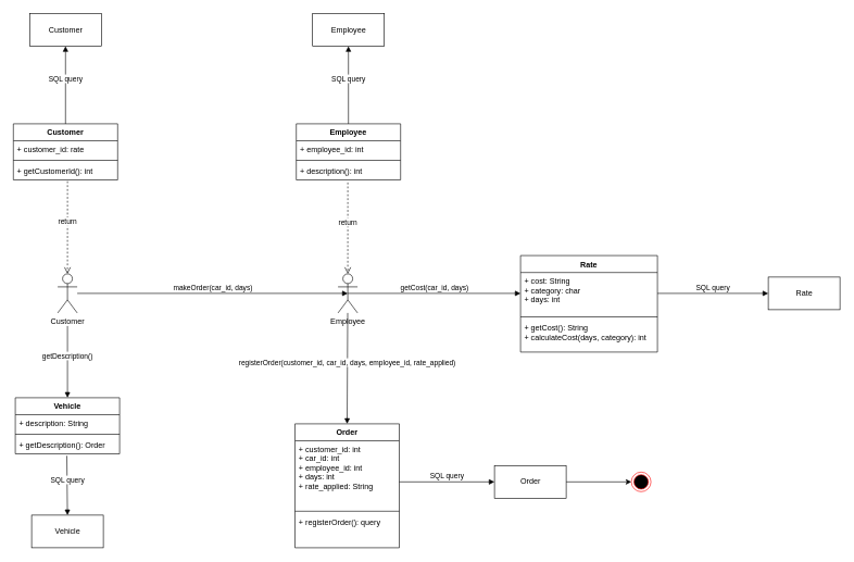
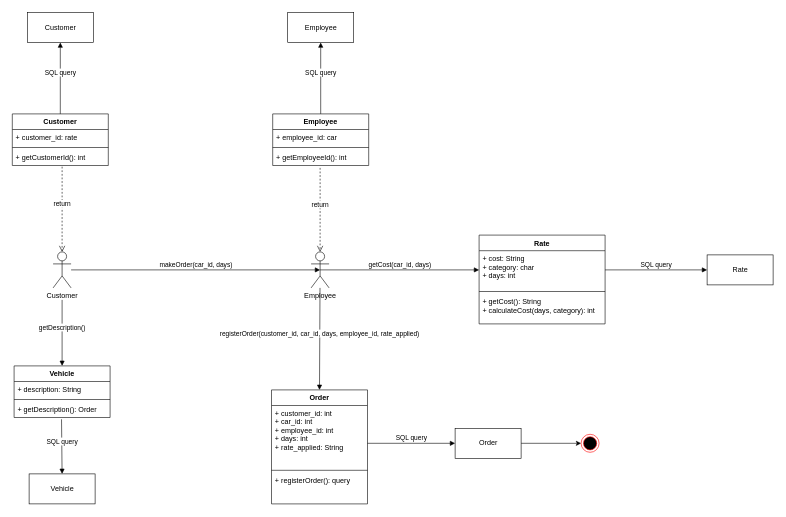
  <mxCell id="0" />
  <mxCell id="1" parent="0" />
  <mxCell id="2" style="edgeStyle=orthogonalEdgeStyle;rounded=0;orthogonalLoop=1;jettySize=auto;html=1;entryX=0;entryY=0.5;entryDx=0;entryDy=0;" edge="1" parent="1" source="3" target="41"><mxGeometry relative="1" as="geometry" /></mxCell>
  <mxCell id="3" value="Order" style="html=1;" vertex="1" parent="1"><mxGeometry x="758" y="713" width="110" height="50" as="geometry" /></mxCell>
  <mxCell id="4" value="Customer" style="shape=umlActor;verticalLabelPosition=bottom;verticalAlign=top;html=1;" vertex="1" parent="1"><mxGeometry x="88" y="419" width="30" height="60" as="geometry" /></mxCell>
  <mxCell id="5" value="makeOrder(car_id, days)" style="html=1;verticalAlign=bottom;endArrow=block;entryX=0.5;entryY=0.5;entryDx=0;entryDy=0;entryPerimeter=0;" edge="1" parent="1" target="14"><mxGeometry width="80" relative="1" as="geometry"><mxPoint x="118" y="449" as="sourcePoint" /><mxPoint x="258" y="449" as="targetPoint" /></mxGeometry></mxCell>
  <mxCell id="6" value="getDescription()" style="html=1;verticalAlign=bottom;endArrow=block;entryX=0.5;entryY=0;entryDx=0;entryDy=0;" edge="1" parent="1" target="7"><mxGeometry width="80" relative="1" as="geometry"><mxPoint x="103" y="499" as="sourcePoint" /><mxPoint x="168" y="529" as="targetPoint" /></mxGeometry></mxCell>
  <mxCell id="7" value="Vehicle" style="swimlane;fontStyle=1;align=center;verticalAlign=top;childLayout=stackLayout;horizontal=1;startSize=26;horizontalStack=0;resizeParent=1;resizeParentMax=0;resizeLast=0;collapsible=1;marginBottom=0;" vertex="1" parent="1"><mxGeometry x="23" y="609" width="160" height="86" as="geometry" /></mxCell>
  <mxCell id="8" value="+ description: String" style="text;strokeColor=none;fillColor=none;align=left;verticalAlign=top;spacingLeft=4;spacingRight=4;overflow=hidden;rotatable=0;points=[[0,0.5],[1,0.5]];portConstraint=eastwest;" vertex="1" parent="7"><mxGeometry y="26" width="160" height="26" as="geometry" /></mxCell>
  <mxCell id="9" value="" style="line;strokeWidth=1;fillColor=none;align=left;verticalAlign=middle;spacingTop=-1;spacingLeft=3;spacingRight=3;rotatable=0;labelPosition=right;points=[];portConstraint=eastwest;" vertex="1" parent="7"><mxGeometry y="52" width="160" height="8" as="geometry" /></mxCell>
  <mxCell id="10" value="+ getDescription(): Order" style="text;strokeColor=none;fillColor=none;align=left;verticalAlign=top;spacingLeft=4;spacingRight=4;overflow=hidden;rotatable=0;points=[[0,0.5],[1,0.5]];portConstraint=eastwest;" vertex="1" parent="7"><mxGeometry y="60" width="160" height="26" as="geometry" /></mxCell>
  <mxCell id="11" value="Vehicle" style="html=1;" vertex="1" parent="1"><mxGeometry x="48" y="789" width="110" height="50" as="geometry" /></mxCell>
  <mxCell id="12" value="SQL query" style="html=1;verticalAlign=bottom;endArrow=block;exitX=0.494;exitY=1.115;exitDx=0;exitDy=0;exitPerimeter=0;entryX=0.5;entryY=0;entryDx=0;entryDy=0;" edge="1" parent="1" source="10" target="11"><mxGeometry width="80" relative="1" as="geometry"><mxPoint x="138" y="729" as="sourcePoint" /><mxPoint x="358" y="729" as="targetPoint" /></mxGeometry></mxCell>
  <mxCell id="13" value="Rate" style="html=1;" vertex="1" parent="1"><mxGeometry x="1178" y="424" width="110" height="50" as="geometry" /></mxCell>
  <mxCell id="14" value="Employee" style="shape=umlActor;verticalLabelPosition=bottom;verticalAlign=top;html=1;" vertex="1" parent="1"><mxGeometry x="518" y="419" width="30" height="60" as="geometry" /></mxCell>
  <mxCell id="15" value="registerOrder(customer_id, car_id, days, employee_id, rate_applied)" style="html=1;verticalAlign=bottom;endArrow=block;entryX=0.5;entryY=0;entryDx=0;entryDy=0;" edge="1" parent="1" source="14" target="16"><mxGeometry width="80" relative="1" as="geometry"><mxPoint x="508" y="519" as="sourcePoint" /><mxPoint x="588" y="519" as="targetPoint" /></mxGeometry></mxCell>
  <mxCell id="16" value="Order" style="swimlane;fontStyle=1;align=center;verticalAlign=top;childLayout=stackLayout;horizontal=1;startSize=26;horizontalStack=0;resizeParent=1;resizeParentMax=0;resizeLast=0;collapsible=1;marginBottom=0;" vertex="1" parent="1"><mxGeometry x="452" y="649" width="160" height="190" as="geometry" /></mxCell>
  <mxCell id="17" value="+ customer_id: int&#10;+ car_id: int&#10;+ employee_id: int&#10;+ days: int&#10;+ rate_applied: String" style="text;strokeColor=none;fillColor=none;align=left;verticalAlign=top;spacingLeft=4;spacingRight=4;overflow=hidden;rotatable=0;points=[[0,0.5],[1,0.5]];portConstraint=eastwest;" vertex="1" parent="16"><mxGeometry y="26" width="160" height="104" as="geometry" /></mxCell>
  <mxCell id="18" value="" style="line;strokeWidth=1;fillColor=none;align=left;verticalAlign=middle;spacingTop=-1;spacingLeft=3;spacingRight=3;rotatable=0;labelPosition=right;points=[];portConstraint=eastwest;" vertex="1" parent="16"><mxGeometry y="130" width="160" height="8" as="geometry" /></mxCell>
  <mxCell id="19" value="+ registerOrder(): query" style="text;strokeColor=none;fillColor=none;align=left;verticalAlign=top;spacingLeft=4;spacingRight=4;overflow=hidden;rotatable=0;points=[[0,0.5],[1,0.5]];portConstraint=eastwest;" vertex="1" parent="16"><mxGeometry y="138" width="160" height="52" as="geometry" /></mxCell>
  <mxCell id="20" value="getCost(car_id, days)" style="html=1;verticalAlign=bottom;endArrow=block;exitX=0.5;exitY=0.5;exitDx=0;exitDy=0;exitPerimeter=0;entryX=0;entryY=0.5;entryDx=0;entryDy=0;" edge="1" parent="1" source="14" target="22"><mxGeometry width="80" relative="1" as="geometry"><mxPoint x="598" y="449" as="sourcePoint" /><mxPoint x="738" y="449" as="targetPoint" /></mxGeometry></mxCell>
  <mxCell id="21" value="Rate" style="swimlane;fontStyle=1;align=center;verticalAlign=top;childLayout=stackLayout;horizontal=1;startSize=26;horizontalStack=0;resizeParent=1;resizeParentMax=0;resizeLast=0;collapsible=1;marginBottom=0;" vertex="1" parent="1"><mxGeometry x="798" y="391" width="210" height="148" as="geometry" /></mxCell>
  <mxCell id="22" value="+ cost: String&#10;+ category: char&#10;+ days: int" style="text;strokeColor=none;fillColor=none;align=left;verticalAlign=top;spacingLeft=4;spacingRight=4;overflow=hidden;rotatable=0;points=[[0,0.5],[1,0.5]];portConstraint=eastwest;" vertex="1" parent="21"><mxGeometry y="26" width="210" height="64" as="geometry" /></mxCell>
  <mxCell id="23" value="" style="line;strokeWidth=1;fillColor=none;align=left;verticalAlign=middle;spacingTop=-1;spacingLeft=3;spacingRight=3;rotatable=0;labelPosition=right;points=[];portConstraint=eastwest;" vertex="1" parent="21"><mxGeometry y="90" width="210" height="8" as="geometry" /></mxCell>
  <mxCell id="24" value="+ getCost(): String&#10;+ calculateCost(days, category): int" style="text;strokeColor=none;fillColor=none;align=left;verticalAlign=top;spacingLeft=4;spacingRight=4;overflow=hidden;rotatable=0;points=[[0,0.5],[1,0.5]];portConstraint=eastwest;" vertex="1" parent="21"><mxGeometry y="98" width="210" height="50" as="geometry" /></mxCell>
  <mxCell id="25" value="SQL query" style="html=1;verticalAlign=bottom;endArrow=block;exitX=1;exitY=0.606;exitDx=0;exitDy=0;exitPerimeter=0;entryX=0;entryY=0.5;entryDx=0;entryDy=0;" edge="1" parent="1" source="17" target="3"><mxGeometry width="80" relative="1" as="geometry"><mxPoint x="648" y="739" as="sourcePoint" /><mxPoint x="728" y="739" as="targetPoint" /></mxGeometry></mxCell>
  <mxCell id="26" value="SQL query" style="html=1;verticalAlign=bottom;endArrow=block;entryX=0;entryY=0.5;entryDx=0;entryDy=0;exitX=1;exitY=0.5;exitDx=0;exitDy=0;" edge="1" parent="1" source="22" target="13"><mxGeometry width="80" relative="1" as="geometry"><mxPoint x="1018" y="449" as="sourcePoint" /><mxPoint x="1098" y="449" as="targetPoint" /></mxGeometry></mxCell>
  <mxCell id="27" value="return" style="html=1;verticalAlign=bottom;endArrow=open;dashed=1;endSize=8;exitX=0.519;exitY=1.077;exitDx=0;exitDy=0;exitPerimeter=0;entryX=0.5;entryY=0;entryDx=0;entryDy=0;entryPerimeter=0;" edge="1" parent="1" source="31" target="4"><mxGeometry relative="1" as="geometry"><mxPoint x="168" y="339" as="sourcePoint" /><mxPoint x="88" y="339" as="targetPoint" /></mxGeometry></mxCell>
  <mxCell id="28" value="Customer" style="swimlane;fontStyle=1;align=center;verticalAlign=top;childLayout=stackLayout;horizontal=1;startSize=26;horizontalStack=0;resizeParent=1;resizeParentMax=0;resizeLast=0;collapsible=1;marginBottom=0;" vertex="1" parent="1"><mxGeometry x="20" y="189" width="160" height="86" as="geometry" /></mxCell>
  <mxCell id="29" value="+ customer_id: rate" style="text;strokeColor=none;fillColor=none;align=left;verticalAlign=top;spacingLeft=4;spacingRight=4;overflow=hidden;rotatable=0;points=[[0,0.5],[1,0.5]];portConstraint=eastwest;" vertex="1" parent="28"><mxGeometry y="26" width="160" height="26" as="geometry" /></mxCell>
  <mxCell id="30" value="" style="line;strokeWidth=1;fillColor=none;align=left;verticalAlign=middle;spacingTop=-1;spacingLeft=3;spacingRight=3;rotatable=0;labelPosition=right;points=[];portConstraint=eastwest;" vertex="1" parent="28"><mxGeometry y="52" width="160" height="8" as="geometry" /></mxCell>
  <mxCell id="31" value="+ getCustomerId(): int" style="text;strokeColor=none;fillColor=none;align=left;verticalAlign=top;spacingLeft=4;spacingRight=4;overflow=hidden;rotatable=0;points=[[0,0.5],[1,0.5]];portConstraint=eastwest;" vertex="1" parent="28"><mxGeometry y="60" width="160" height="26" as="geometry" /></mxCell>
  <mxCell id="32" value="Customer" style="html=1;" vertex="1" parent="1"><mxGeometry x="45" y="20" width="110" height="50" as="geometry" /></mxCell>
  <mxCell id="33" value="SQL query" style="html=1;verticalAlign=bottom;endArrow=block;exitX=0.5;exitY=0;exitDx=0;exitDy=0;entryX=0.5;entryY=1;entryDx=0;entryDy=0;" edge="1" parent="1" source="28" target="32"><mxGeometry width="80" relative="1" as="geometry"><mxPoint x="188" y="229" as="sourcePoint" /><mxPoint x="268" y="229" as="targetPoint" /></mxGeometry></mxCell>
  <mxCell id="34" value="Employee" style="swimlane;fontStyle=1;align=center;verticalAlign=top;childLayout=stackLayout;horizontal=1;startSize=26;horizontalStack=0;resizeParent=1;resizeParentMax=0;resizeLast=0;collapsible=1;marginBottom=0;" vertex="1" parent="1"><mxGeometry x="454" y="189" width="160" height="86" as="geometry" /></mxCell>
- <mxCell id="35" value="+ employee_id: int" style="text;strokeColor=none;fillColor=none;align=left;verticalAlign=top;spacingLeft=4;spacingRight=4;overflow=hidden;rotatable=0;points=[[0,0.5],[1,0.5]];portConstraint=eastwest;" vertex="1" parent="34"><mxGeometry y="26" width="160" height="26" as="geometry" /></mxCell>
+ <mxCell id="35" value="+ employee_id: car" style="text;strokeColor=none;fillColor=none;align=left;verticalAlign=top;spacingLeft=4;spacingRight=4;overflow=hidden;rotatable=0;points=[[0,0.5],[1,0.5]];portConstraint=eastwest;" vertex="1" parent="34"><mxGeometry y="26" width="160" height="26" as="geometry" /></mxCell>
  <mxCell id="36" value="" style="line;strokeWidth=1;fillColor=none;align=left;verticalAlign=middle;spacingTop=-1;spacingLeft=3;spacingRight=3;rotatable=0;labelPosition=right;points=[];portConstraint=eastwest;" vertex="1" parent="34"><mxGeometry y="52" width="160" height="8" as="geometry" /></mxCell>
- <mxCell id="37" value="+ description(): int" style="text;strokeColor=none;fillColor=none;align=left;verticalAlign=top;spacingLeft=4;spacingRight=4;overflow=hidden;rotatable=0;points=[[0,0.5],[1,0.5]];portConstraint=eastwest;" vertex="1" parent="34"><mxGeometry y="60" width="160" height="26" as="geometry" /></mxCell>
+ <mxCell id="37" value="+ getEmployeeId(): int" style="text;strokeColor=none;fillColor=none;align=left;verticalAlign=top;spacingLeft=4;spacingRight=4;overflow=hidden;rotatable=0;points=[[0,0.5],[1,0.5]];portConstraint=eastwest;" vertex="1" parent="34"><mxGeometry y="60" width="160" height="26" as="geometry" /></mxCell>
  <mxCell id="38" value="return" style="html=1;verticalAlign=bottom;endArrow=open;dashed=1;endSize=8;exitX=0.494;exitY=1.154;exitDx=0;exitDy=0;exitPerimeter=0;entryX=0.5;entryY=0;entryDx=0;entryDy=0;entryPerimeter=0;" edge="1" parent="1" source="37" target="14"><mxGeometry relative="1" as="geometry"><mxPoint x="588" y="319" as="sourcePoint" /><mxPoint x="508" y="319" as="targetPoint" /></mxGeometry></mxCell>
  <mxCell id="39" value="Employee" style="html=1;" vertex="1" parent="1"><mxGeometry x="479" y="20" width="110" height="50" as="geometry" /></mxCell>
  <mxCell id="40" value="SQL query" style="html=1;verticalAlign=bottom;endArrow=block;entryX=0.5;entryY=1;entryDx=0;entryDy=0;exitX=0.5;exitY=0;exitDx=0;exitDy=0;" edge="1" parent="1" source="34" target="39"><mxGeometry width="80" relative="1" as="geometry"><mxPoint x="568" y="159" as="sourcePoint" /><mxPoint x="534" y="89" as="targetPoint" /></mxGeometry></mxCell>
  <mxCell id="41" value="" style="ellipse;html=1;shape=endState;fillColor=#000000;strokeColor=#ff0000;" vertex="1" parent="1"><mxGeometry x="968" y="723" width="30" height="30" as="geometry" /></mxCell>
